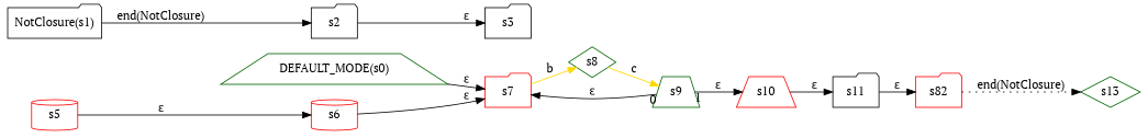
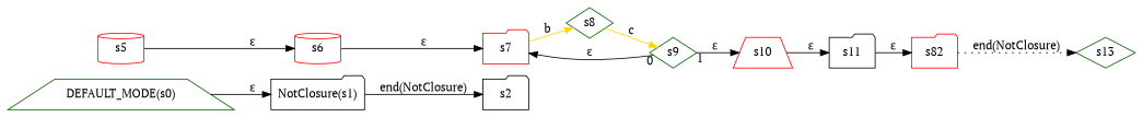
  digraph {
    fontname="PT Serif"
    rankdir=LR
    node [color=red fontname="PT Serif" shape=folder]
    edge [fontname="PT Serif"]
    "DEFAULT_MODE(s0)" [color=darkgreen shape=trapezium]
    "NotClosure(s1)" [color=black]
    s2 [color=black]
-   s3 [color=black]
    s5 [shape=cylinder]
    s6 [shape=cylinder]
    s7
    s8 [color=darkgreen shape=diamond]
-   s9 [color=darkgreen shape=trapezium]
+   s9 [color=darkgreen shape=diamond]
    s10 [shape=trapezium]
    s11 [color=black]
    n12 [label=s82]
    s13 [color=darkgreen shape=diamond]
-   "DEFAULT_MODE(s0)" -> s7 [label="ε"]
+   "DEFAULT_MODE(s0)" -> "NotClosure(s1)" [label="ε"]
    "NotClosure(s1)" -> s2 [label="end(NotClosure)"]
-   s2 -> s3 [label="ε"]
    s5 -> s6 [label="ε"]
    s6 -> s7 [label="ε"]
    s7 -> s8 [color=gold label=b]
    s8 -> s9 [color=gold label=c]
    s9 -> s7 [label="ε" taillabel=0]
    s9 -> s10 [label="ε" taillabel=1]
    s10 -> s11 [label="ε"]
    s11 -> n12 [label="ε"]
    n12 -> s13 [label="end(NotClosure)" style=dotted]
  }
